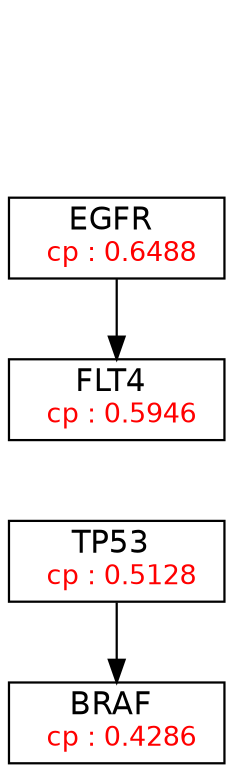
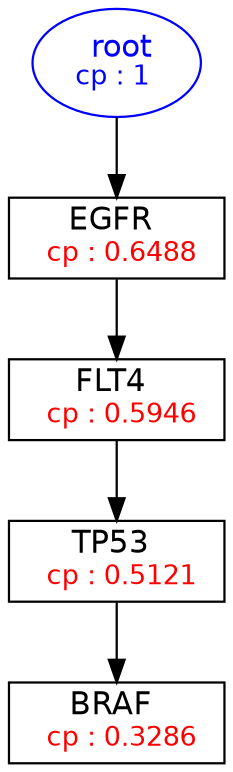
  digraph {
    fontname="DejaVu Sans"
    fontsize=10
    node [fontname="DejaVu Sans" shape=box]
    edge [fontname="DejaVu Sans"]
+   n1 [color=Blue label=<<font color='Blue'> root</font><br/><font color='Blue' POINT-SIZE='12'>cp : 1 </font>> shape=oval]
    n2 [label=<EGFR <br/> <font color='Red' POINT-SIZE='12'> cp : 0.6488 </font>>]
    n3 [label=<FLT4 <br/> <font color='Red' POINT-SIZE='12'> cp : 0.5946 </font>>]
-   n4 [label=<TP53 <br/> <font color='Red' POINT-SIZE='12'> cp : 0.5128 </font>>]
-   n5 [label=<BRAF <br/> <font color='Red' POINT-SIZE='12'> cp : 0.4286 </font>>]
+   n4 [label=<TP53 <br/> <font color='Red' POINT-SIZE='12'> cp : 0.5121 </font>>]
+   n5 [label=<BRAF <br/> <font color='Red' POINT-SIZE='12'> cp : 0.3286 </font>>]
+   n1 -> n2
    n2 -> n3
+   n3 -> n4
    n4 -> n5
  }
